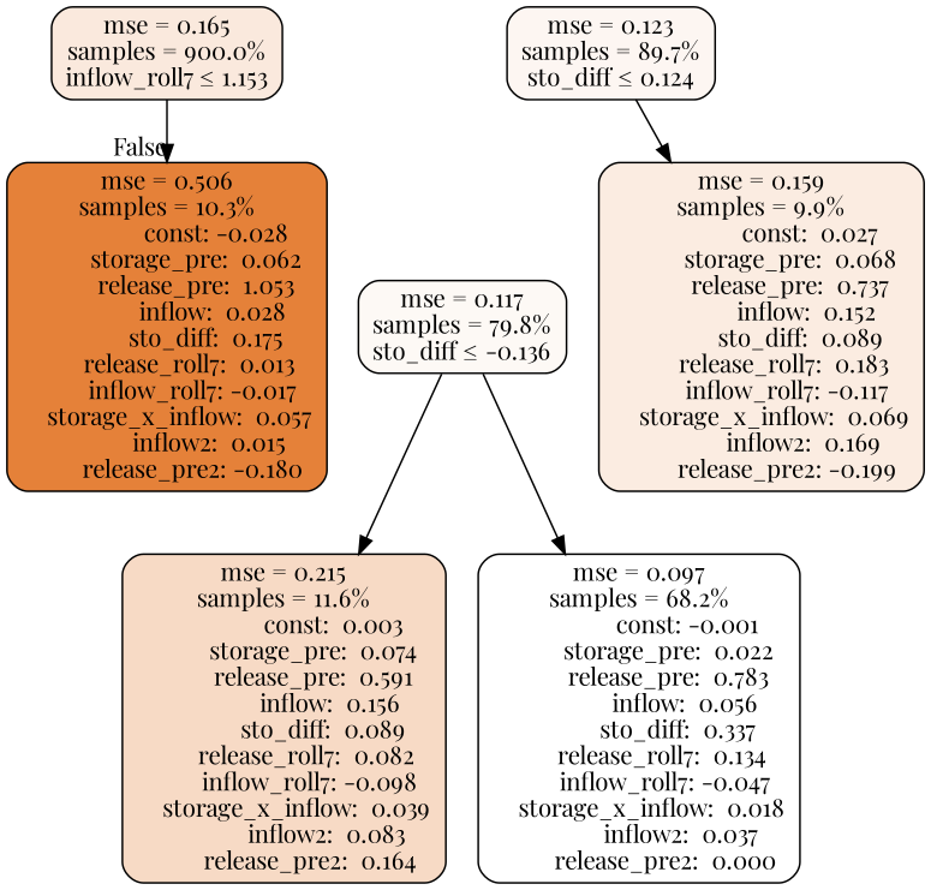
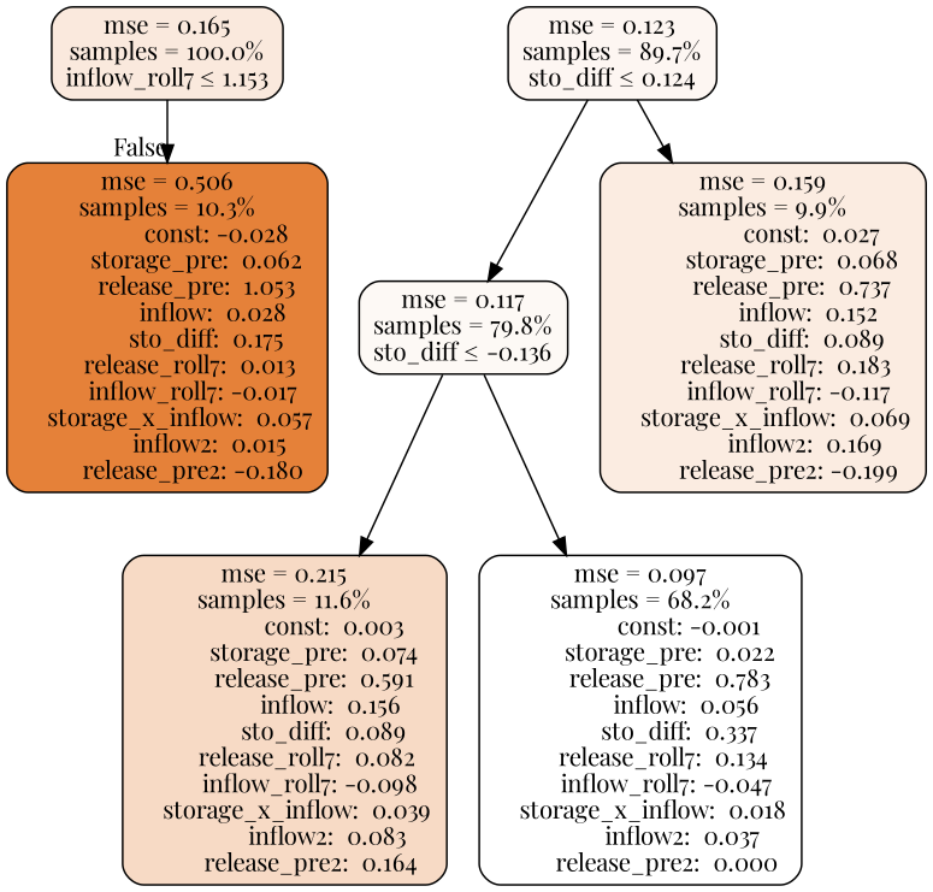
  digraph {
    fontname="Playfair Display"
    node [color=black fontname="Playfair Display" shape=rectangle style="filled, rounded"]
    edge [fontname="Playfair Display"]
-   n1 [fillcolor="#fae9dd" label="mse = 0.165\nsamples = 900.0%\ninflow_roll7 &le; 1.153"]
+   n1 [fillcolor="#fae9dd" label="mse = 0.165\nsamples = 100.0%\ninflow_roll7 &le; 1.153"]
    n2 [fillcolor="#e58139" label="mse = 0.506\nsamples = 10.3%\n               const: -0.028\n         storage_pre:  0.062\n         release_pre:  1.053\n              inflow:  0.028\n            sto_diff:  0.175\n       release_roll7:  0.013\n        inflow_roll7: -0.017\n    storage_x_inflow:  0.057\n             inflow2:  0.015\n        release_pre2: -0.180"]
    n3 [fillcolor="#fdf6f2" label="mse = 0.123\nsamples = 89.7%\nsto_diff &le; 0.124"]
    n4 [fillcolor="#fdf9f5" label="mse = 0.117\nsamples = 79.8%\nsto_diff &le; -0.136"]
    n5 [fillcolor="#fbece1" label="mse = 0.159\nsamples = 9.9%\n               const:  0.027\n         storage_pre:  0.068\n         release_pre:  0.737\n              inflow:  0.152\n            sto_diff:  0.089\n       release_roll7:  0.183\n        inflow_roll7: -0.117\n    storage_x_inflow:  0.069\n             inflow2:  0.169\n        release_pre2: -0.199"]
    n6 [fillcolor="#f7dac5" label="mse = 0.215\nsamples = 11.6%\n               const:  0.003\n         storage_pre:  0.074\n         release_pre:  0.591\n              inflow:  0.156\n            sto_diff:  0.089\n       release_roll7:  0.082\n        inflow_roll7: -0.098\n    storage_x_inflow:  0.039\n             inflow2:  0.083\n        release_pre2:  0.164"]
    n7 [fillcolor="#ffffff" label="mse = 0.097\nsamples = 68.2%\n               const: -0.001\n         storage_pre:  0.022\n         release_pre:  0.783\n              inflow:  0.056\n            sto_diff:  0.337\n       release_roll7:  0.134\n        inflow_roll7: -0.047\n    storage_x_inflow:  0.018\n             inflow2:  0.037\n        release_pre2:  0.000"]
    n1 -> n2 [headlabel=False labelangle=-45 labeldistance=2.5]
+   n3 -> n4
    n3 -> n5
    n4 -> n6
    n4 -> n7
  }
